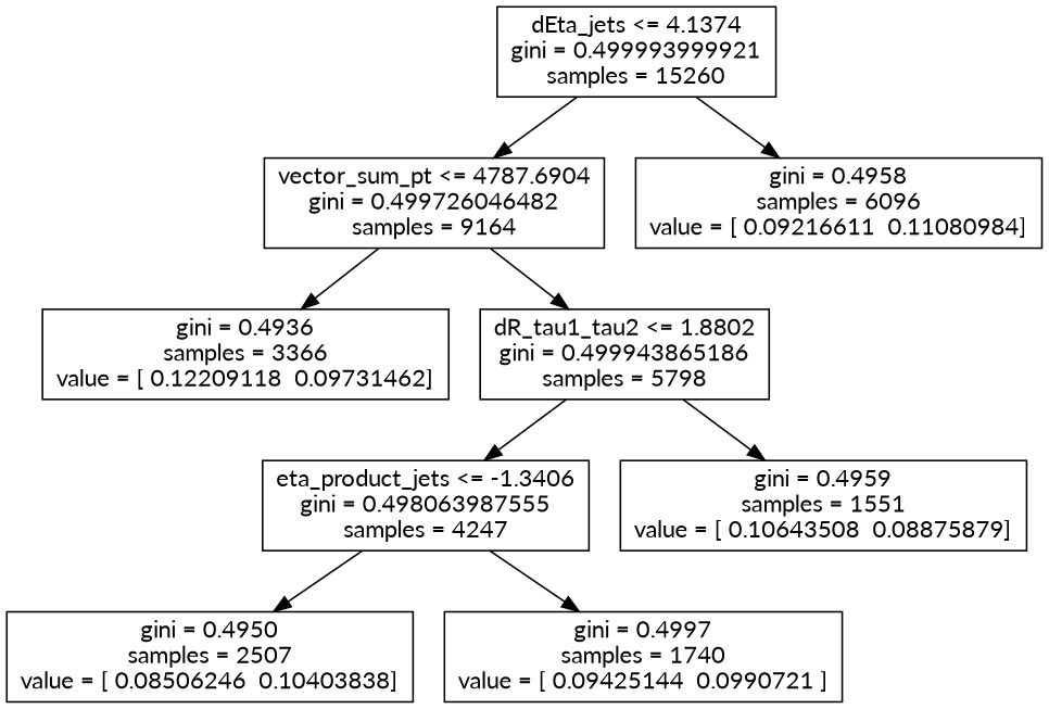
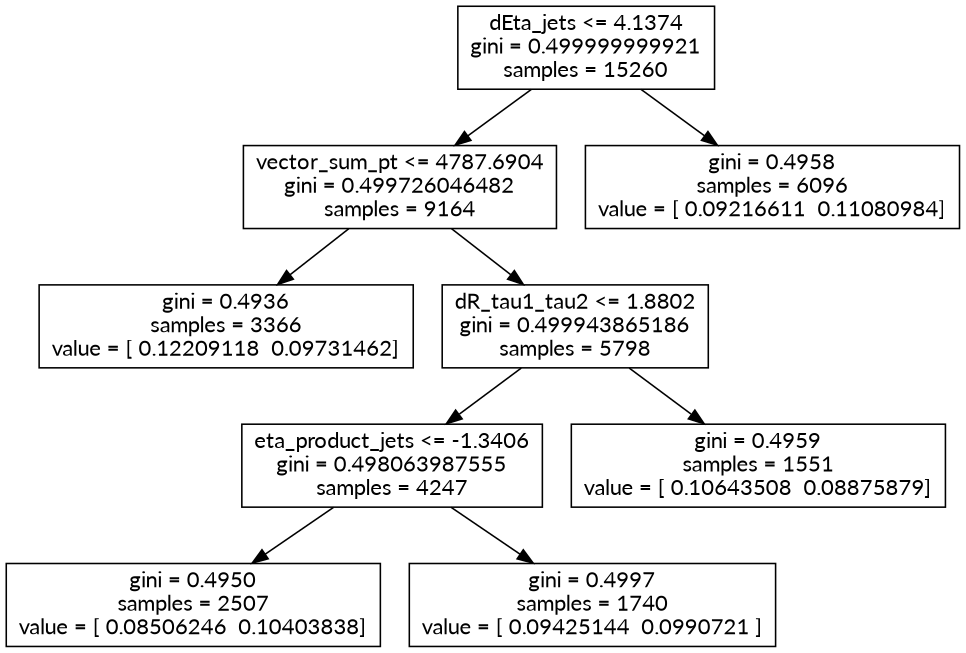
  digraph {
    fontname=Lato
    node [shape=box fontname=Lato]
    edge [fontname=Lato]
-   n1 [label="dEta_jets <= 4.1374\ngini = 0.499993999921\nsamples = 15260"]
+   n1 [label="dEta_jets <= 4.1374\ngini = 0.499999999921\nsamples = 15260"]
    n2 [label="vector_sum_pt <= 4787.6904\ngini = 0.499726046482\nsamples = 9164"]
    n3 [label="gini = 0.4958\nsamples = 6096\nvalue = [ 0.09216611  0.11080984]"]
    n4 [label="gini = 0.4936\nsamples = 3366\nvalue = [ 0.12209118  0.09731462]"]
    n5 [label="dR_tau1_tau2 <= 1.8802\ngini = 0.499943865186\nsamples = 5798"]
    n6 [label="eta_product_jets <= -1.3406\ngini = 0.498063987555\nsamples = 4247"]
    n7 [label="gini = 0.4959\nsamples = 1551\nvalue = [ 0.10643508  0.08875879]"]
    n8 [label="gini = 0.4950\nsamples = 2507\nvalue = [ 0.08506246  0.10403838]"]
    n9 [label="gini = 0.4997\nsamples = 1740\nvalue = [ 0.09425144  0.0990721 ]"]
    n1 -> n2
    n1 -> n3
    n2 -> n4
    n2 -> n5
    n5 -> n6
    n5 -> n7
    n6 -> n8
    n6 -> n9
  }
